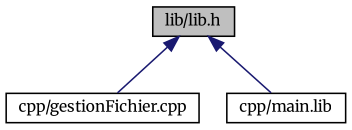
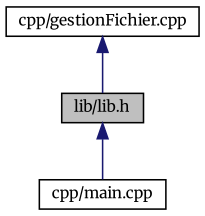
  digraph {
    fontname=Merriweather
    node [color=black fillcolor=white fontname=Merriweather fontsize=10 shape=record style=filled]
    edge [color=midnightblue dir=back fontname=Merriweather fontsize=10 labelfontname=Helvetica labelfontsize=10 style=solid]
    n1 [fillcolor=grey75 fontcolor=black height=0.2 label="lib/lib.h" width=0.4]
    n2 [height=0.2 label="cpp/gestionFichier.cpp" width=0.4]
-   n3 [height=0.2 label="cpp/main.lib" width=0.4]
-   n1 -> n2
+   n3 [height=0.2 label="cpp/main.cpp" width=0.4]
+   n2 -> n1
    n1 -> n3
  }
